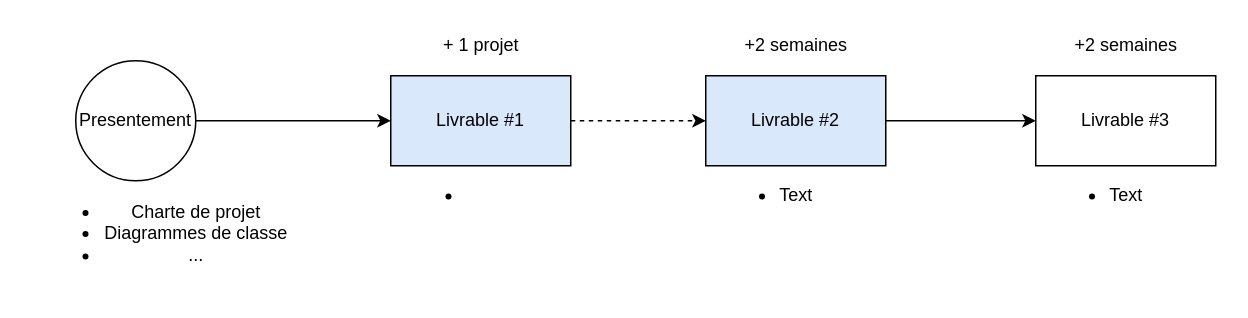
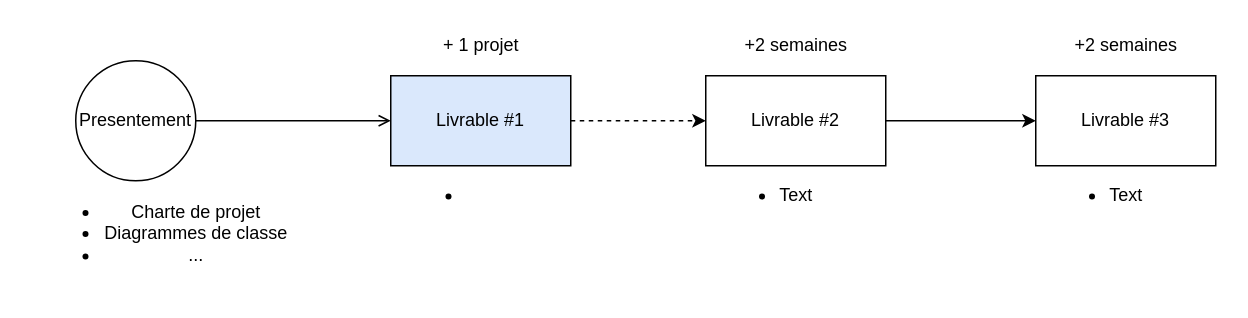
  <mxCell id="0" />
  <mxCell id="1" parent="0" />
  <mxCell id="2" style="edgeStyle=orthogonalEdgeStyle;rounded=0;orthogonalLoop=1;jettySize=auto;html=1;exitX=1;exitY=0.5;exitDx=0;exitDy=0;dashed=1;" parent="1" source="3" target="5" edge="1"><mxGeometry relative="1" as="geometry" /></mxCell>
  <mxCell id="3" value="Livrable #1" style="rounded=0;whiteSpace=wrap;html=1;fillColor=#dae8fc;" parent="1" vertex="1"><mxGeometry x="260" y="50" width="120" height="60" as="geometry" /></mxCell>
  <mxCell id="4" style="edgeStyle=orthogonalEdgeStyle;rounded=0;orthogonalLoop=1;jettySize=auto;html=1;exitX=1;exitY=0.5;exitDx=0;exitDy=0;" parent="1" source="5" target="6" edge="1"><mxGeometry relative="1" as="geometry" /></mxCell>
- <mxCell id="5" value="Livrable #2" style="whiteSpace=wrap;html=1;fillColor=#dae8fc;" parent="1" vertex="1"><mxGeometry x="470" y="50" width="120" height="60" as="geometry" /></mxCell>
+ <mxCell id="5" value="Livrable #2" style="whiteSpace=wrap;html=1;" parent="1" vertex="1"><mxGeometry x="470" y="50" width="120" height="60" as="geometry" /></mxCell>
  <mxCell id="6" value="Livrable #3" style="whiteSpace=wrap;html=1;" parent="1" vertex="1"><mxGeometry x="690" y="50" width="120" height="60" as="geometry" /></mxCell>
- <mxCell id="7" style="edgeStyle=orthogonalEdgeStyle;rounded=0;orthogonalLoop=1;jettySize=auto;html=1;exitX=1;exitY=0.5;exitDx=0;exitDy=0;" parent="1" source="8" target="3" edge="1"><mxGeometry relative="1" as="geometry" /></mxCell>
+ <mxCell id="7" style="edgeStyle=orthogonalEdgeStyle;rounded=0;orthogonalLoop=1;jettySize=auto;html=1;exitX=1;exitY=0.5;exitDx=0;exitDy=0;endArrow=open;" parent="1" source="8" target="3" edge="1"><mxGeometry relative="1" as="geometry" /></mxCell>
  <mxCell id="8" value="Presentement&lt;br&gt;" style="ellipse;whiteSpace=wrap;html=1;aspect=fixed;" parent="1" vertex="1"><mxGeometry x="50" y="40" width="80" height="80" as="geometry" /></mxCell>
  <mxCell id="9" value="+ 1 projet" style="text;html=1;align=center;verticalAlign=middle;resizable=0;points=[];autosize=1;" parent="1" vertex="1"><mxGeometry x="280" y="20" width="80" height="20" as="geometry" /></mxCell>
  <mxCell id="10" value="+2 semaines&lt;br&gt;" style="text;html=1;align=center;verticalAlign=middle;resizable=0;points=[];autosize=1;" parent="1" vertex="1"><mxGeometry x="490" y="20" width="80" height="20" as="geometry" /></mxCell>
  <mxCell id="11" value="+2 semaines&lt;br&gt;" style="text;html=1;align=center;verticalAlign=middle;resizable=0;points=[];autosize=1;" parent="1" vertex="1"><mxGeometry x="710" y="20" width="80" height="20" as="geometry" /></mxCell>
  <mxCell id="12" value="&lt;ul&gt;&lt;li&gt;Charte de projet&lt;/li&gt;&lt;li&gt;Diagrammes de classe&lt;/li&gt;&lt;li&gt;...&lt;/li&gt;&lt;/ul&gt;" style="text;html=1;align=center;verticalAlign=middle;resizable=0;points=[];autosize=1;" parent="1" vertex="1"><mxGeometry y="120" width="180" height="70" as="geometry" x="20" /></mxCell>
  <mxCell id="13" value="&lt;div&gt;&lt;ul&gt;&lt;li&gt;&lt;br&gt;&lt;/li&gt;&lt;/ul&gt;&lt;/div&gt;" style="text;html=1;align=center;verticalAlign=middle;resizable=0;points=[];autosize=1;" parent="1" vertex="1"><mxGeometry x="260" y="110" width="60" height="40" as="geometry" /></mxCell>
  <mxCell id="14" value="&lt;ul&gt;&lt;li&gt;Text&lt;/li&gt;&lt;/ul&gt;" style="text;html=1;align=center;verticalAlign=middle;resizable=0;points=[];autosize=1;" parent="1" vertex="1"><mxGeometry x="470" y="110" width="80" height="40" as="geometry" /></mxCell>
  <mxCell id="15" value="&lt;ul&gt;&lt;li&gt;Text&lt;/li&gt;&lt;/ul&gt;" style="text;html=1;align=center;verticalAlign=middle;resizable=0;points=[];autosize=1;" parent="1" vertex="1"><mxGeometry x="690" y="110" width="80" height="40" as="geometry" /></mxCell>
